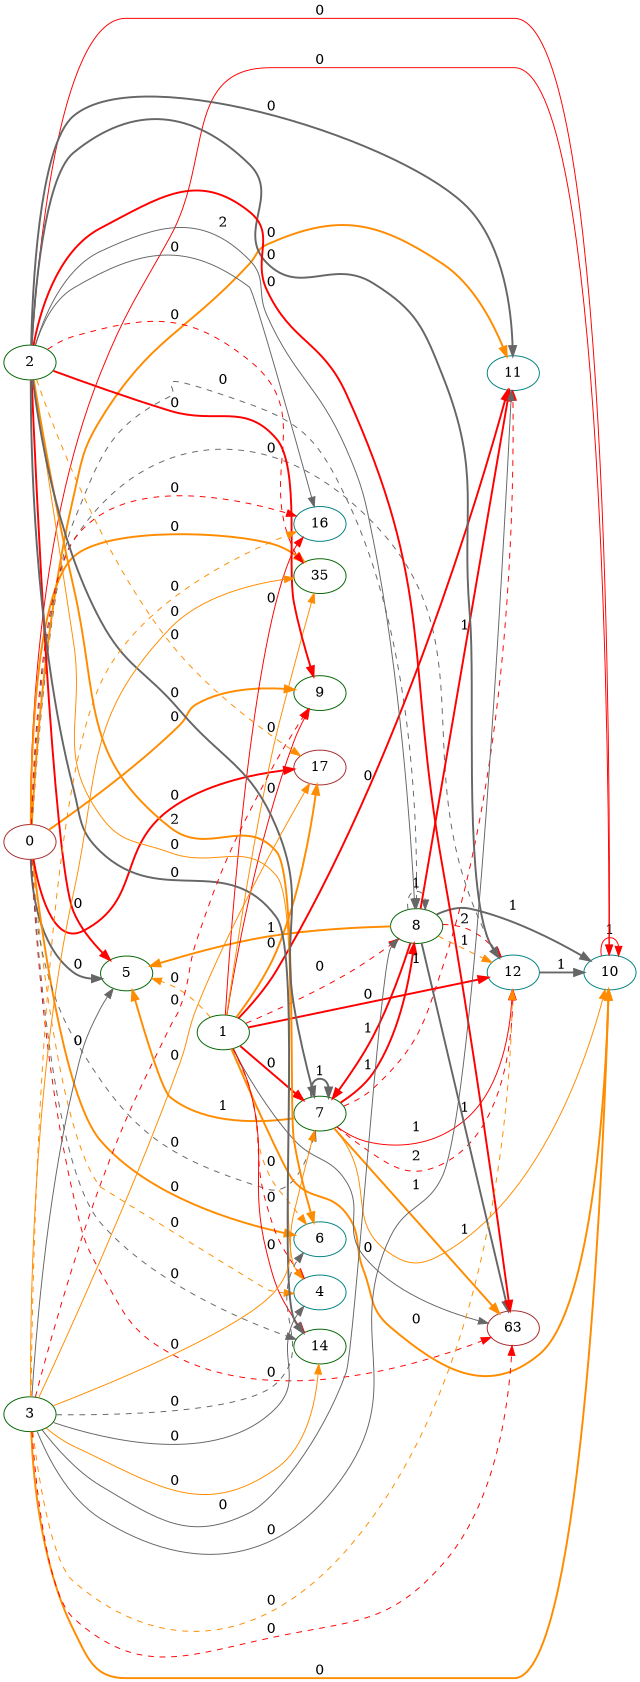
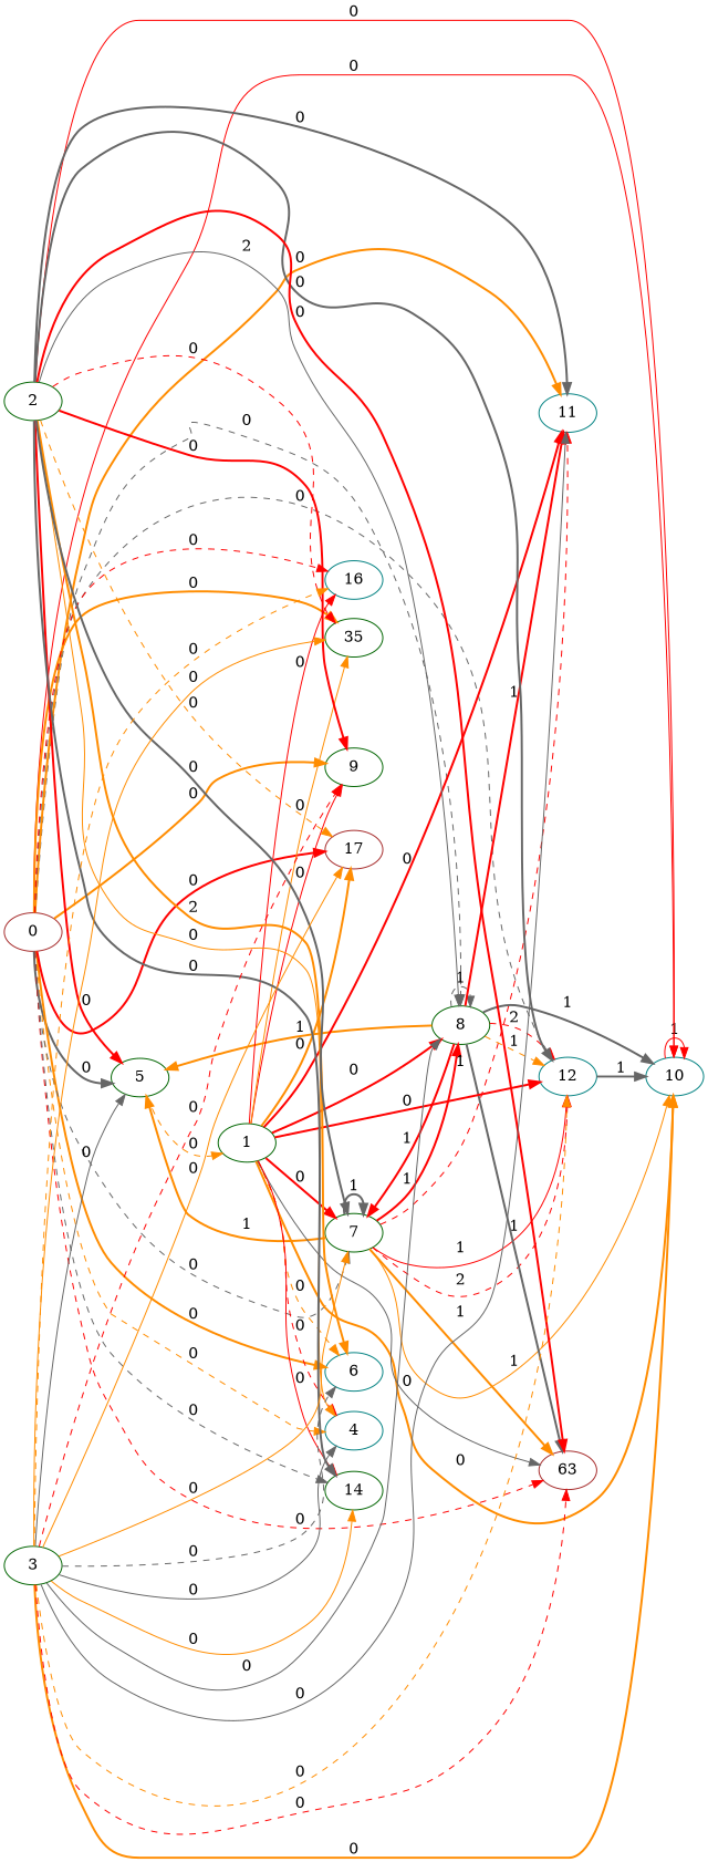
  digraph {
    rankdir=LR
    node [color=darkgreen]
    edge [color=red style=bold]
    n1 [color=brown label=0]
    n2 [color=teal label=4]
    n3 [label=5]
    n4 [color=teal label=6]
    n5 [label=7]
    n6 [label=8]
    n7 [label=9]
    n8 [color=teal label=10]
    n9 [color=teal label=11]
    n10 [color=teal label=12]
    n11 [color=brown label=63]
    n12 [label=14]
    n13 [label=35]
    n14 [color=teal label=16]
    n15 [color=brown label=17]
    n16 [label=1]
    n17 [label=2]
    n18 [label=3]
    n1 -> n2 [color=darkorange label=0 style=dashed]
    n1 -> n3 [color=gray40 label=0]
    n1 -> n4 [color=darkorange label=0]
    n1 -> n5 [color=gray40 label=0 style=dashed]
    n1 -> n6 [color=gray40 label=0 style=dashed]
    n1 -> n7 [color=darkorange label=0]
    n1 -> n8 [label=0 style=solid]
    n1 -> n9 [color=darkorange label=0]
    n1 -> n10 [color=gray40 label=0 style=dashed]
    n1 -> n11 [label=0 style=dashed]
    n1 -> n12 [color=gray40 label=0 style=dashed]
    n1 -> n13 [color=darkorange label=0]
    n1 -> n14 [label=0 style=dashed]
    n1 -> n15 [label=0]
    n5 -> n3 [color=darkorange label=1]
    n5 -> n5 [color=gray40 label=1]
    n5 -> n6 [label=1]
    n5 -> n8 [color=darkorange label=1 style=solid]
    n5 -> n9 [label=1 style=dashed]
    n5 -> n10 [label=1 style=solid]
    n5 -> n10 [label=2 style=dashed]
    n5 -> n11 [color=darkorange label=1]
    n6 -> n3 [color=darkorange label=1]
    n6 -> n5 [label=1]
    n6 -> n6 [color=gray40 label=1 style=dashed]
    n6 -> n8 [color=gray40 label=1]
    n6 -> n9 [label=1]
    n6 -> n10 [color=darkorange label=1 style=dashed]
    n6 -> n10 [label=2 style=dashed]
    n6 -> n11 [color=gray40 label=1]
    n8 -> n8 [label=1 style=solid]
    n10 -> n8 [color=gray40 label=1]
    n16 -> n2 [label=0 style=dashed]
-   n16 -> n3 [color=darkorange label=0 style=dashed]
+   n3 -> n16 [color=darkorange label=0 style=dashed]
    n16 -> n4 [color=darkorange label=0 style=dashed]
    n16 -> n5 [label=0]
-   n16 -> n6 [label=0 style=dashed]
+   n16 -> n6 [label=0]
    n16 -> n7 [label=0 style=solid]
    n16 -> n8 [color=darkorange label=0]
    n16 -> n9 [label=0]
    n16 -> n10 [label=0]
    n16 -> n11 [color=gray40 label=0 style=solid]
    n16 -> n12 [label=0 style=solid]
    n16 -> n13 [color=darkorange label=0 style=solid]
    n16 -> n14 [label=0 style=solid]
    n16 -> n15 [color=darkorange label=0]
    n17 -> n2 [color=darkorange label=0 style=solid]
    n17 -> n3 [label=0]
    n17 -> n4 [color=darkorange label=2]
    n17 -> n5 [color=gray40 label=0]
    n17 -> n6 [color=gray40 label=2 style=solid]
    n17 -> n7 [label=0]
    n17 -> n8 [label=0 style=solid]
    n17 -> n9 [color=gray40 label=0]
    n17 -> n10 [color=gray40 label=0]
    n17 -> n11 [label=0]
    n17 -> n12 [color=gray40 label=0]
    n17 -> n13 [label=0 style=dashed]
-   n17 -> n14 [color=gray40 label=0 style=solid]
    n17 -> n15 [color=darkorange label=0 style=dashed]
    n18 -> n2 [color=gray40 label=0 style=solid]
    n18 -> n3 [color=gray40 label=0 style=solid]
    n18 -> n4 [color=gray40 label=0 style=dashed]
    n18 -> n5 [color=darkorange label=0 style=solid]
    n18 -> n6 [color=gray40 label=0 style=solid]
    n18 -> n7 [label=0 style=dashed]
    n18 -> n8 [color=darkorange label=0]
    n18 -> n9 [color=gray40 label=0 style=solid]
    n18 -> n10 [color=darkorange label=0 style=dashed]
    n18 -> n11 [label=0 style=dashed]
    n18 -> n12 [color=darkorange label=0 style=solid]
    n18 -> n13 [color=darkorange label=0 style=solid]
    n18 -> n14 [color=darkorange label=0 style=dashed]
    n18 -> n15 [color=darkorange label=0 style=solid]
  }
